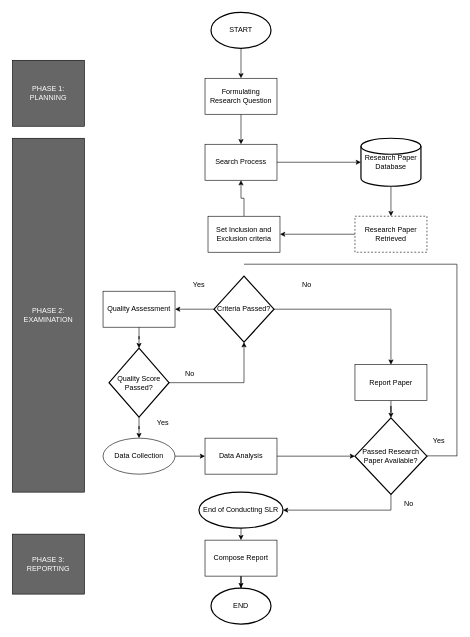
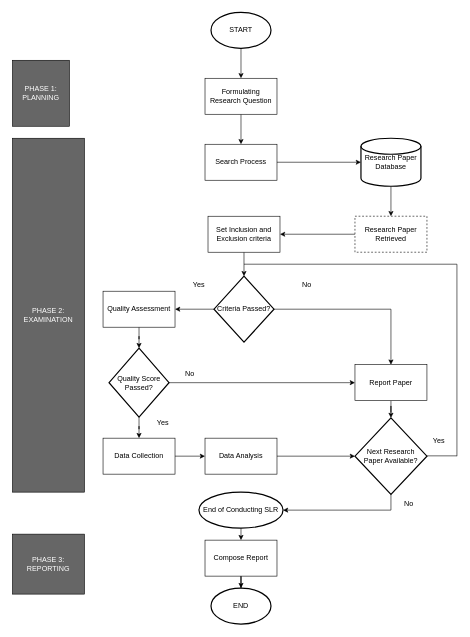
  <mxCell id="0" />
  <mxCell id="1" parent="0" />
  <mxCell id="2" value="" style="edgeStyle=orthogonalEdgeStyle;rounded=0;orthogonalLoop=1;jettySize=auto;html=1;" edge="1" parent="1" source="3" target="10"><mxGeometry relative="1" as="geometry" /></mxCell>
  <mxCell id="3" value="START" style="strokeWidth=2;html=1;shape=mxgraph.flowchart.start_1;whiteSpace=wrap;" vertex="1" parent="1"><mxGeometry x="351" y="20" width="100" height="60" as="geometry" /></mxCell>
  <mxCell id="4" style="edgeStyle=orthogonalEdgeStyle;rounded=0;orthogonalLoop=1;jettySize=auto;html=1;exitX=0.5;exitY=1;exitDx=0;exitDy=0;exitPerimeter=0;entryX=0.5;entryY=0;entryDx=0;entryDy=0;" edge="1" parent="1" source="5" target="20"><mxGeometry relative="1" as="geometry" /></mxCell>
  <mxCell id="5" value="End of Conducting SLR" style="strokeWidth=2;html=1;shape=mxgraph.flowchart.start_1;whiteSpace=wrap;" vertex="1" parent="1"><mxGeometry x="331" y="820" width="140" height="60" as="geometry" /></mxCell>
  <mxCell id="6" value="END" style="strokeWidth=2;html=1;shape=mxgraph.flowchart.start_1;whiteSpace=wrap;" vertex="1" parent="1"><mxGeometry x="351" y="980" width="100" height="60" as="geometry" /></mxCell>
  <mxCell id="7" style="edgeStyle=orthogonalEdgeStyle;rounded=0;orthogonalLoop=1;jettySize=auto;html=1;exitX=0.5;exitY=1;exitDx=0;exitDy=0;exitPerimeter=0;entryX=0.5;entryY=0;entryDx=0;entryDy=0;" edge="1" parent="1" source="8" target="15"><mxGeometry relative="1" as="geometry" /></mxCell>
  <mxCell id="8" value="Research Paper&lt;br&gt;Database" style="strokeWidth=2;html=1;shape=mxgraph.flowchart.database;whiteSpace=wrap;" vertex="1" parent="1"><mxGeometry x="601" y="230" width="100" height="80" as="geometry" /></mxCell>
  <mxCell id="9" value="" style="edgeStyle=orthogonalEdgeStyle;rounded=0;orthogonalLoop=1;jettySize=auto;html=1;" edge="1" parent="1" source="10" target="11"><mxGeometry relative="1" as="geometry" /></mxCell>
  <mxCell id="10" value="Formulating Research Question" style="rounded=0;whiteSpace=wrap;html=1;" vertex="1" parent="1"><mxGeometry x="341" y="130" width="120" height="60" as="geometry" /></mxCell>
  <mxCell id="11" value="Search Process" style="rounded=0;whiteSpace=wrap;html=1;" vertex="1" parent="1"><mxGeometry x="341" y="240" width="120" height="60" as="geometry" /></mxCell>
- <mxCell id="12" value="" style="edgeStyle=orthogonalEdgeStyle;rounded=0;orthogonalLoop=1;jettySize=auto;html=1;" edge="1" parent="1" source="13" target="11"><mxGeometry relative="1" as="geometry" /></mxCell>
+ <mxCell id="12" value="" style="edgeStyle=orthogonalEdgeStyle;rounded=0;orthogonalLoop=1;jettySize=auto;html=1;" edge="1" parent="1" source="13" target="18"><mxGeometry relative="1" as="geometry" /></mxCell>
  <mxCell id="13" value="Set Inclusion and Exclusion criteria" style="rounded=0;whiteSpace=wrap;html=1;" vertex="1" parent="1"><mxGeometry x="346" y="360" width="120" height="60" as="geometry" /></mxCell>
  <mxCell id="14" style="edgeStyle=orthogonalEdgeStyle;rounded=0;orthogonalLoop=1;jettySize=auto;html=1;exitX=0;exitY=0.5;exitDx=0;exitDy=0;entryX=1;entryY=0.5;entryDx=0;entryDy=0;" edge="1" parent="1" source="15" target="13"><mxGeometry relative="1" as="geometry" /></mxCell>
  <mxCell id="15" value="Research Paper&lt;br&gt;Retrieved" style="rounded=0;whiteSpace=wrap;html=1;dashed=1;" vertex="1" parent="1"><mxGeometry x="591" y="360" width="120" height="60" as="geometry" /></mxCell>
  <mxCell id="16" style="edgeStyle=orthogonalEdgeStyle;rounded=0;orthogonalLoop=1;jettySize=auto;html=1;exitX=1;exitY=0.5;exitDx=0;exitDy=0;exitPerimeter=0;entryX=0.5;entryY=0;entryDx=0;entryDy=0;" edge="1" parent="1" source="18" target="24"><mxGeometry relative="1" as="geometry" /></mxCell>
  <mxCell id="17" value="" style="edgeStyle=orthogonalEdgeStyle;rounded=0;orthogonalLoop=1;jettySize=auto;html=1;" edge="1" parent="1" source="18" target="22"><mxGeometry relative="1" as="geometry" /></mxCell>
  <mxCell id="18" value="Criteria Passed?" style="strokeWidth=2;html=1;shape=mxgraph.flowchart.decision;whiteSpace=wrap;" vertex="1" parent="1"><mxGeometry x="356" y="460" width="100" height="110" as="geometry" /></mxCell>
  <mxCell id="19" value="" style="edgeStyle=orthogonalEdgeStyle;rounded=0;orthogonalLoop=1;jettySize=auto;html=1;" edge="1" parent="1" source="20" target="6"><mxGeometry relative="1" as="geometry" /></mxCell>
  <mxCell id="20" value="Compose Report" style="rounded=0;whiteSpace=wrap;html=1;" vertex="1" parent="1"><mxGeometry x="341" y="900" width="120" height="60" as="geometry" /></mxCell>
  <mxCell id="21" value="" style="edgeStyle=orthogonalEdgeStyle;rounded=0;orthogonalLoop=1;jettySize=auto;html=1;" edge="1" parent="1" source="22" target="27"><mxGeometry relative="1" as="geometry" /></mxCell>
  <mxCell id="22" value="Quality Assessment" style="rounded=0;whiteSpace=wrap;html=1;" vertex="1" parent="1"><mxGeometry x="171" y="485" width="120" height="60" as="geometry" /></mxCell>
  <mxCell id="23" value="" style="edgeStyle=orthogonalEdgeStyle;rounded=0;orthogonalLoop=1;jettySize=auto;html=1;" edge="1" parent="1" source="24" target="35"><mxGeometry relative="1" as="geometry" /></mxCell>
  <mxCell id="24" value="Report Paper" style="rounded=0;whiteSpace=wrap;html=1;" vertex="1" parent="1"><mxGeometry x="591" y="607.5" width="120" height="60" as="geometry" /></mxCell>
  <mxCell id="25" value="" style="edgeStyle=orthogonalEdgeStyle;rounded=0;orthogonalLoop=1;jettySize=auto;html=1;" edge="1" parent="1" source="27" target="29"><mxGeometry relative="1" as="geometry" /></mxCell>
- <mxCell id="26" style="edgeStyle=orthogonalEdgeStyle;rounded=0;orthogonalLoop=1;jettySize=auto;html=1;exitX=1;exitY=0.5;exitDx=0;exitDy=0;exitPerimeter=0;" edge="1" parent="1" source="27" target="18"><mxGeometry relative="1" as="geometry" /></mxCell>
+ <mxCell id="26" style="edgeStyle=orthogonalEdgeStyle;rounded=0;orthogonalLoop=1;jettySize=auto;html=1;exitX=1;exitY=0.5;exitDx=0;exitDy=0;exitPerimeter=0;entryX=0;entryY=0.5;entryDx=0;entryDy=0;" edge="1" parent="1" source="27" target="24"><mxGeometry relative="1" as="geometry" /></mxCell>
  <mxCell id="27" value="Quality Score&lt;br&gt;Passed?" style="strokeWidth=2;html=1;shape=mxgraph.flowchart.decision;whiteSpace=wrap;" vertex="1" parent="1"><mxGeometry x="181" y="580" width="100" height="115" as="geometry" /></mxCell>
  <mxCell id="28" value="" style="edgeStyle=orthogonalEdgeStyle;rounded=0;orthogonalLoop=1;jettySize=auto;html=1;" edge="1" parent="1" source="29" target="30"><mxGeometry relative="1" as="geometry" /></mxCell>
- <mxCell id="29" value="Data Collection" style="ellipse;whiteSpace=wrap;html=1;" vertex="1" parent="1"><mxGeometry x="171" y="730" width="120" height="60" as="geometry" /></mxCell>
+ <mxCell id="29" value="Data Collection" style="rounded=0;whiteSpace=wrap;html=1;" vertex="1" parent="1"><mxGeometry x="171" y="730" width="120" height="60" as="geometry" /></mxCell>
  <mxCell id="30" value="Data Analysis" style="rounded=0;whiteSpace=wrap;html=1;" vertex="1" parent="1"><mxGeometry x="341" y="730" width="120" height="60" as="geometry" /></mxCell>
- <mxCell id="31" value="&lt;font color=&quot;#ffffff&quot;&gt;PHASE 1:&lt;br&gt;PLANNING&lt;/font&gt;" style="rounded=0;whiteSpace=wrap;html=1;fillColor=#666666;" vertex="1" parent="1"><mxGeometry x="20" y="100" width="120" height="110" as="geometry" /></mxCell>
+ <mxCell id="31" value="&lt;font color=&quot;#ffffff&quot;&gt;PHASE 1:&lt;br&gt;PLANNING&lt;/font&gt;" style="rounded=0;whiteSpace=wrap;html=1;fillColor=#666666;" vertex="1" parent="1"><mxGeometry x="20" y="100" width="95" height="110" as="geometry" /></mxCell>
  <mxCell id="32" value="&lt;font color=&quot;#ffffff&quot;&gt;PHASE 2:&lt;br&gt;EXAMINATION&lt;/font&gt;" style="rounded=0;whiteSpace=wrap;html=1;fillColor=#666666;" vertex="1" parent="1"><mxGeometry x="20" y="230" width="120" height="590" as="geometry" /></mxCell>
  <mxCell id="33" value="PHASE 3:&lt;br&gt;REPORTING" style="rounded=0;whiteSpace=wrap;html=1;fillColor=#666666;fontColor=#FFFFFF;" vertex="1" parent="1"><mxGeometry x="20" y="890" width="120" height="100" as="geometry" /></mxCell>
  <mxCell id="34" style="edgeStyle=orthogonalEdgeStyle;rounded=0;orthogonalLoop=1;jettySize=auto;html=1;exitX=1;exitY=0.5;exitDx=0;exitDy=0;entryX=0;entryY=0.5;entryDx=0;entryDy=0;entryPerimeter=0;" edge="1" parent="1" source="11" target="8"><mxGeometry relative="1" as="geometry" /></mxCell>
- <mxCell id="35" value="Passed Research&lt;br&gt;Paper Available?" style="strokeWidth=2;html=1;shape=mxgraph.flowchart.decision;whiteSpace=wrap;" vertex="1" parent="1"><mxGeometry x="591" y="696.25" width="120" height="127.5" as="geometry" /></mxCell>
+ <mxCell id="35" value="Next Research&lt;br&gt;Paper Available?" style="strokeWidth=2;html=1;shape=mxgraph.flowchart.decision;whiteSpace=wrap;" vertex="1" parent="1"><mxGeometry x="591" y="696.25" width="120" height="127.5" as="geometry" /></mxCell>
  <mxCell id="36" style="edgeStyle=orthogonalEdgeStyle;rounded=0;orthogonalLoop=1;jettySize=auto;html=1;exitX=1;exitY=0.5;exitDx=0;exitDy=0;entryX=0;entryY=0.5;entryDx=0;entryDy=0;entryPerimeter=0;" edge="1" parent="1" source="30" target="35"><mxGeometry relative="1" as="geometry" /></mxCell>
  <mxCell id="37" value="" style="endArrow=none;html=1;rounded=0;" edge="1" parent="1"><mxGeometry width="50" height="50" relative="1" as="geometry"><mxPoint x="711" y="759.5" as="sourcePoint" /><mxPoint x="761" y="759.5" as="targetPoint" /></mxGeometry></mxCell>
  <mxCell id="38" value="" style="endArrow=none;html=1;rounded=0;" edge="1" parent="1"><mxGeometry width="50" height="50" relative="1" as="geometry"><mxPoint x="406" y="440" as="sourcePoint" /><mxPoint x="761" y="440" as="targetPoint" /></mxGeometry></mxCell>
  <mxCell id="39" value="" style="endArrow=none;html=1;rounded=0;" edge="1" parent="1"><mxGeometry width="50" height="50" relative="1" as="geometry"><mxPoint x="761" y="760" as="sourcePoint" /><mxPoint x="761" y="440" as="targetPoint" /></mxGeometry></mxCell>
  <mxCell id="40" style="edgeStyle=orthogonalEdgeStyle;rounded=0;orthogonalLoop=1;jettySize=auto;html=1;exitX=0.5;exitY=1;exitDx=0;exitDy=0;exitPerimeter=0;entryX=1;entryY=0.5;entryDx=0;entryDy=0;entryPerimeter=0;" edge="1" parent="1" source="35" target="5"><mxGeometry relative="1" as="geometry" /></mxCell>
  <mxCell id="41" value="Yes" style="text;html=1;strokeColor=none;fillColor=none;align=center;verticalAlign=middle;whiteSpace=wrap;rounded=0;" vertex="1" parent="1"><mxGeometry x="301" y="460" width="60" height="30" as="geometry" /></mxCell>
  <mxCell id="42" value="Yes" style="text;html=1;strokeColor=none;fillColor=none;align=center;verticalAlign=middle;whiteSpace=wrap;rounded=0;" vertex="1" parent="1"><mxGeometry x="241" y="690" width="60" height="30" as="geometry" /></mxCell>
  <mxCell id="43" value="Yes" style="text;html=1;strokeColor=none;fillColor=none;align=center;verticalAlign=middle;whiteSpace=wrap;rounded=0;" vertex="1" parent="1"><mxGeometry x="701" y="720" width="60" height="30" as="geometry" /></mxCell>
  <mxCell id="44" value="No" style="text;html=1;strokeColor=none;fillColor=none;align=center;verticalAlign=middle;whiteSpace=wrap;rounded=0;" vertex="1" parent="1"><mxGeometry x="481" y="460" width="60" height="30" as="geometry" /></mxCell>
  <mxCell id="45" value="No" style="text;html=1;strokeColor=none;fillColor=none;align=center;verticalAlign=middle;whiteSpace=wrap;rounded=0;" vertex="1" parent="1"><mxGeometry x="286" y="607.5" width="60" height="30" as="geometry" /></mxCell>
  <mxCell id="46" value="No" style="text;html=1;strokeColor=none;fillColor=none;align=center;verticalAlign=middle;whiteSpace=wrap;rounded=0;" vertex="1" parent="1"><mxGeometry x="651" y="823.75" width="60" height="30" as="geometry" /></mxCell>
